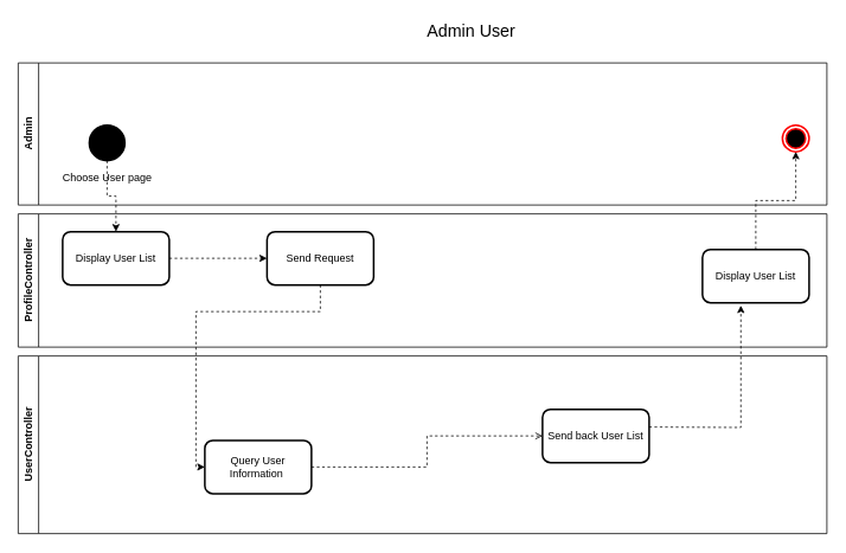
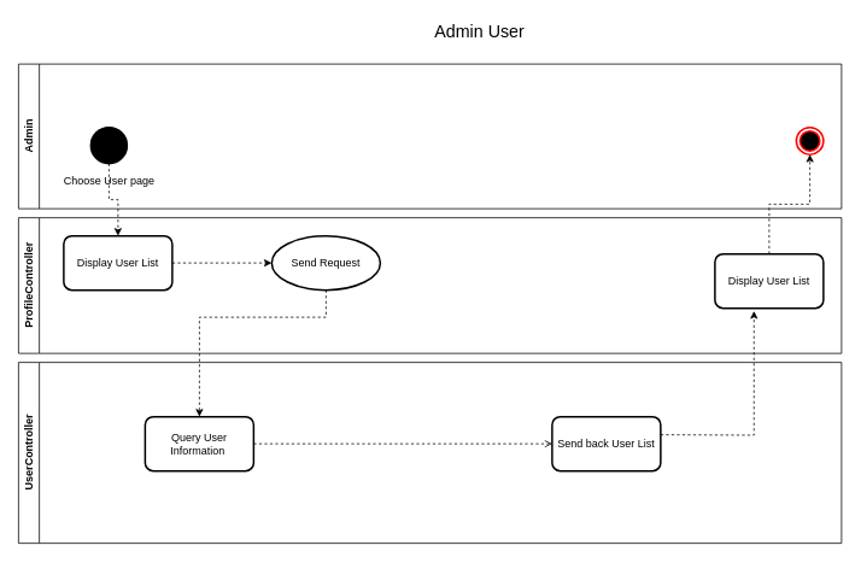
  <mxCell id="0" />
  <mxCell id="1" parent="0" />
  <mxCell id="2" value="Admin" style="swimlane;horizontal=0;whiteSpace=wrap;html=1;" vertex="1" parent="1"><mxGeometry x="20" y="70" width="910" height="160" as="geometry" /></mxCell>
  <mxCell id="3" value="Choose  User page " style="shape=ellipse;html=1;fillColor=strokeColor;strokeWidth=2;verticalLabelPosition=bottom;verticalAlignment=top;perimeter=ellipsePerimeter;" vertex="1" parent="2"><mxGeometry x="80" y="70" width="40" height="40" as="geometry" /></mxCell>
  <mxCell id="4" value="" style="ellipse;html=1;shape=endState;fillColor=#000000;strokeColor=#ff0000;strokeWidth=2;fontFamily=Helvetica;fontSize=12;fontColor=default;" vertex="1" parent="2"><mxGeometry x="860" y="70" width="30" height="30" as="geometry" /></mxCell>
  <mxCell id="5" value="ProfileController" style="swimlane;horizontal=0;whiteSpace=wrap;html=1;" vertex="1" parent="1"><mxGeometry x="20" y="240" width="910" height="150" as="geometry" /></mxCell>
  <mxCell id="6" value="Display User List" style="rounded=1;whiteSpace=wrap;html=1;strokeWidth=2;fontFamily=Helvetica;fontSize=12;" vertex="1" parent="5"><mxGeometry x="770" y="40" width="120" height="60" as="geometry" /></mxCell>
  <mxCell id="7" style="edgeStyle=orthogonalEdgeStyle;rounded=0;orthogonalLoop=1;jettySize=auto;html=1;dashed=1;" edge="1" parent="5" source="8" target="9"><mxGeometry relative="1" as="geometry" /></mxCell>
  <mxCell id="8" value="Display User List" style="rounded=1;whiteSpace=wrap;html=1;strokeWidth=2;fontFamily=Helvetica;fontSize=12;" vertex="1" parent="5"><mxGeometry x="50" y="20" width="120" height="60" as="geometry" /></mxCell>
- <mxCell id="9" value="Send Request " style="rounded=1;whiteSpace=wrap;html=1;strokeWidth=2;fontFamily=Helvetica;fontSize=12;" vertex="1" parent="5"><mxGeometry x="280" y="20" width="120" height="60" as="geometry" /></mxCell>
+ <mxCell id="9" value="Send Request " style="ellipse;whiteSpace=wrap;html=1;strokeWidth=2;fontFamily=Helvetica;fontSize=12;" vertex="1" parent="5"><mxGeometry x="280" y="20" width="120" height="60" as="geometry" /></mxCell>
  <mxCell id="10" value="UserController" style="swimlane;horizontal=0;whiteSpace=wrap;html=1;" vertex="1" parent="1"><mxGeometry x="20" y="400" width="910" height="200" as="geometry" /></mxCell>
  <mxCell id="11" style="edgeStyle=orthogonalEdgeStyle;rounded=0;orthogonalLoop=1;jettySize=auto;html=1;entryX=0;entryY=0.5;entryDx=0;entryDy=0;dashed=1;endArrow=open;" edge="1" parent="10" source="12" target="13"><mxGeometry relative="1" as="geometry"><mxPoint x="590" y="65" as="targetPoint" /><Array as="points" /></mxGeometry></mxCell>
- <mxCell id="12" value="Query User Information&amp;nbsp;" style="rounded=1;whiteSpace=wrap;html=1;strokeWidth=2;fontFamily=Helvetica;fontSize=12;" vertex="1" parent="10"><mxGeometry x="210" y="95" width="120" height="60" as="geometry" /></mxCell>
+ <mxCell id="12" value="Query User Information&amp;nbsp;" style="rounded=1;whiteSpace=wrap;html=1;strokeWidth=2;fontFamily=Helvetica;fontSize=12;" vertex="1" parent="10"><mxGeometry x="140" y="60" width="120" height="60" as="geometry" /></mxCell>
  <mxCell id="13" value="Send back User List" style="rounded=1;whiteSpace=wrap;html=1;strokeWidth=2;fontFamily=Helvetica;fontSize=12;" vertex="1" parent="10"><mxGeometry x="590" y="60" width="120" height="60" as="geometry" /></mxCell>
  <mxCell id="14" style="edgeStyle=orthogonalEdgeStyle;rounded=0;orthogonalLoop=1;jettySize=auto;html=1;entryX=0.5;entryY=1;entryDx=0;entryDy=0;dashed=1;strokeWidth=1;fontFamily=Helvetica;fontSize=12;fontColor=default;" edge="1" parent="1" source="6" target="4"><mxGeometry relative="1" as="geometry" /></mxCell>
  <mxCell id="15" style="edgeStyle=orthogonalEdgeStyle;rounded=0;orthogonalLoop=1;jettySize=auto;html=1;entryX=0.5;entryY=0;entryDx=0;entryDy=0;dashed=1;strokeWidth=1;fontFamily=Helvetica;fontSize=12;fontColor=default;" edge="1" parent="1" source="3" target="8"><mxGeometry relative="1" as="geometry" /></mxCell>
  <mxCell id="16" value="Admin User" style="text;html=1;strokeColor=none;fillColor=none;align=center;verticalAlign=middle;whiteSpace=wrap;rounded=0;fontSize=19;" vertex="1" parent="1"><mxGeometry x="440" y="20" width="180" height="30" as="geometry" /></mxCell>
  <mxCell id="17" style="edgeStyle=orthogonalEdgeStyle;rounded=0;orthogonalLoop=1;jettySize=auto;html=1;dashed=1;" edge="1" parent="1" source="9" target="12"><mxGeometry relative="1" as="geometry"><Array as="points"><mxPoint x="360" y="350" /><mxPoint x="220" y="350" /></Array></mxGeometry></mxCell>
  <mxCell id="18" style="edgeStyle=orthogonalEdgeStyle;rounded=0;orthogonalLoop=1;jettySize=auto;html=1;entryX=0.36;entryY=1.053;entryDx=0;entryDy=0;entryPerimeter=0;dashed=1;" edge="1" parent="1" target="6"><mxGeometry relative="1" as="geometry"><mxPoint x="730" y="480" as="sourcePoint" /></mxGeometry></mxCell>
